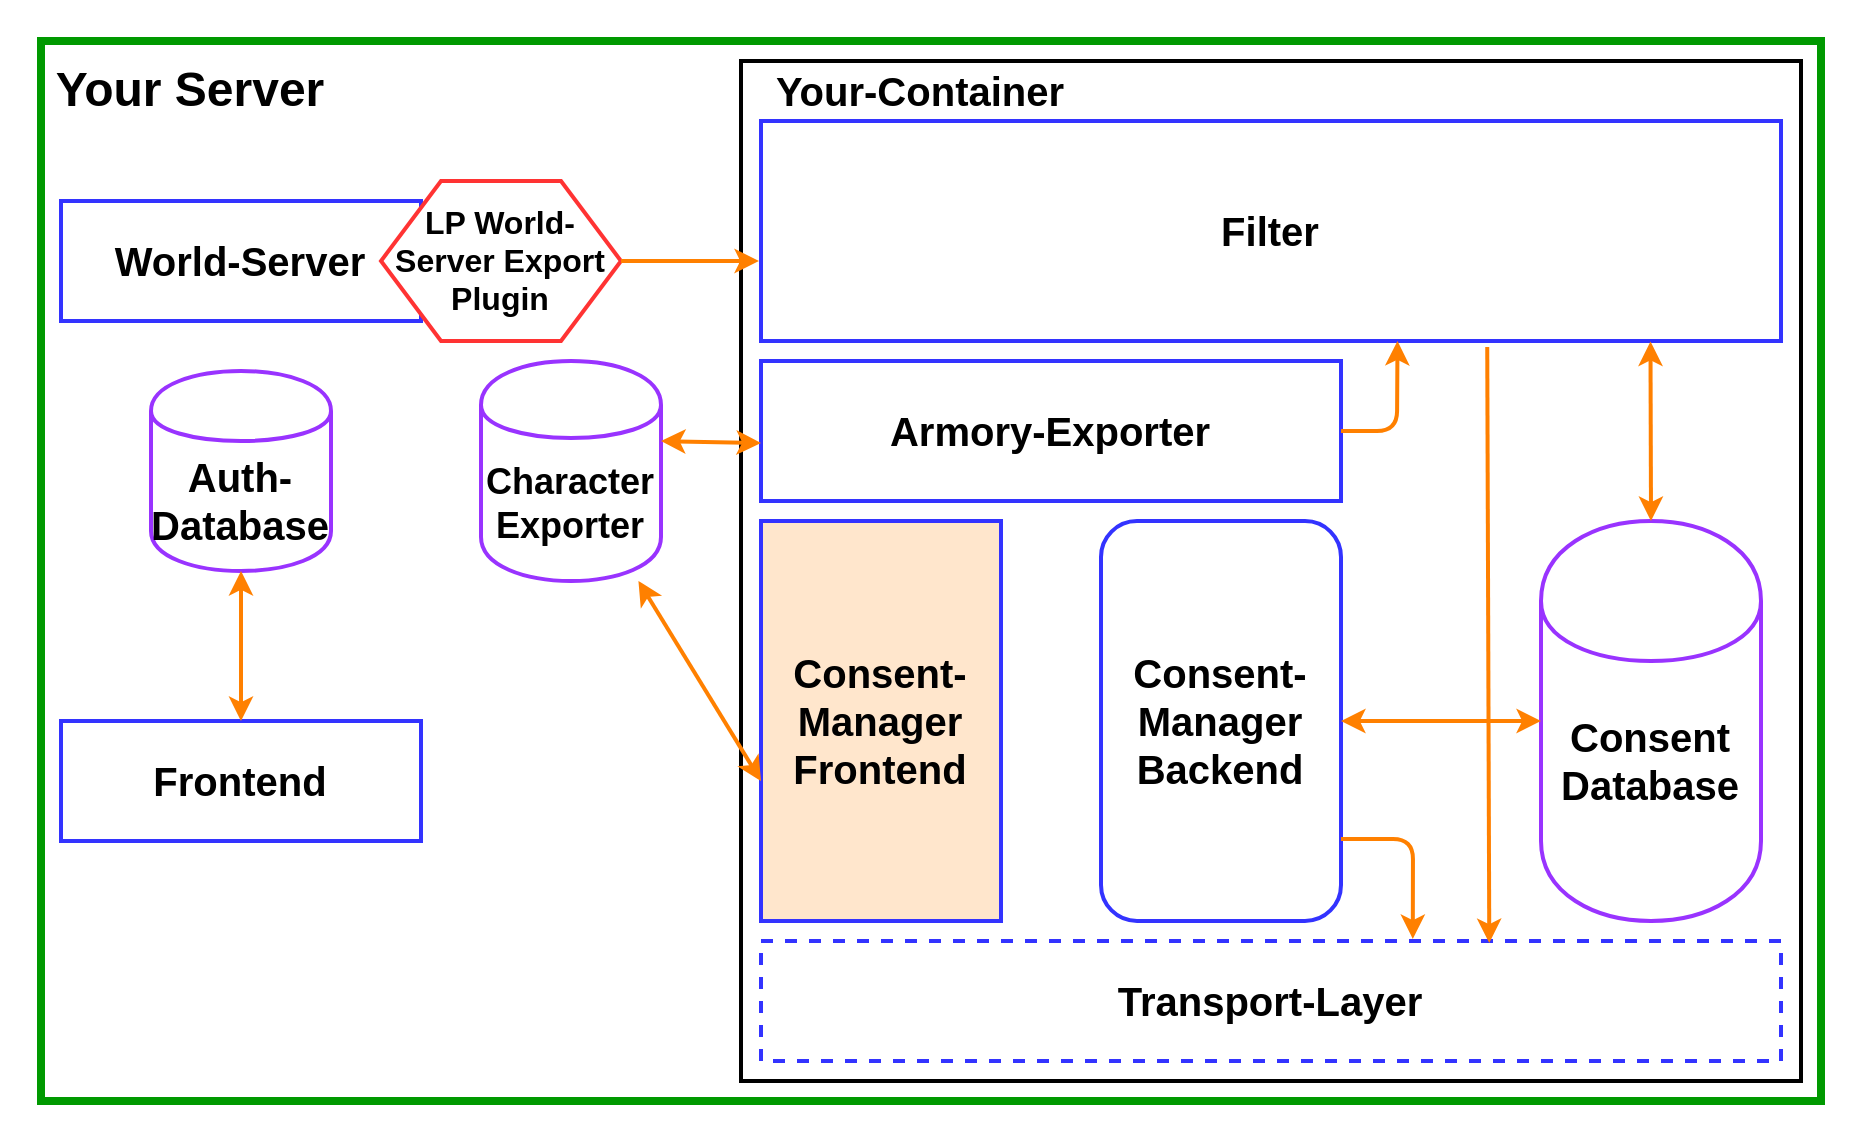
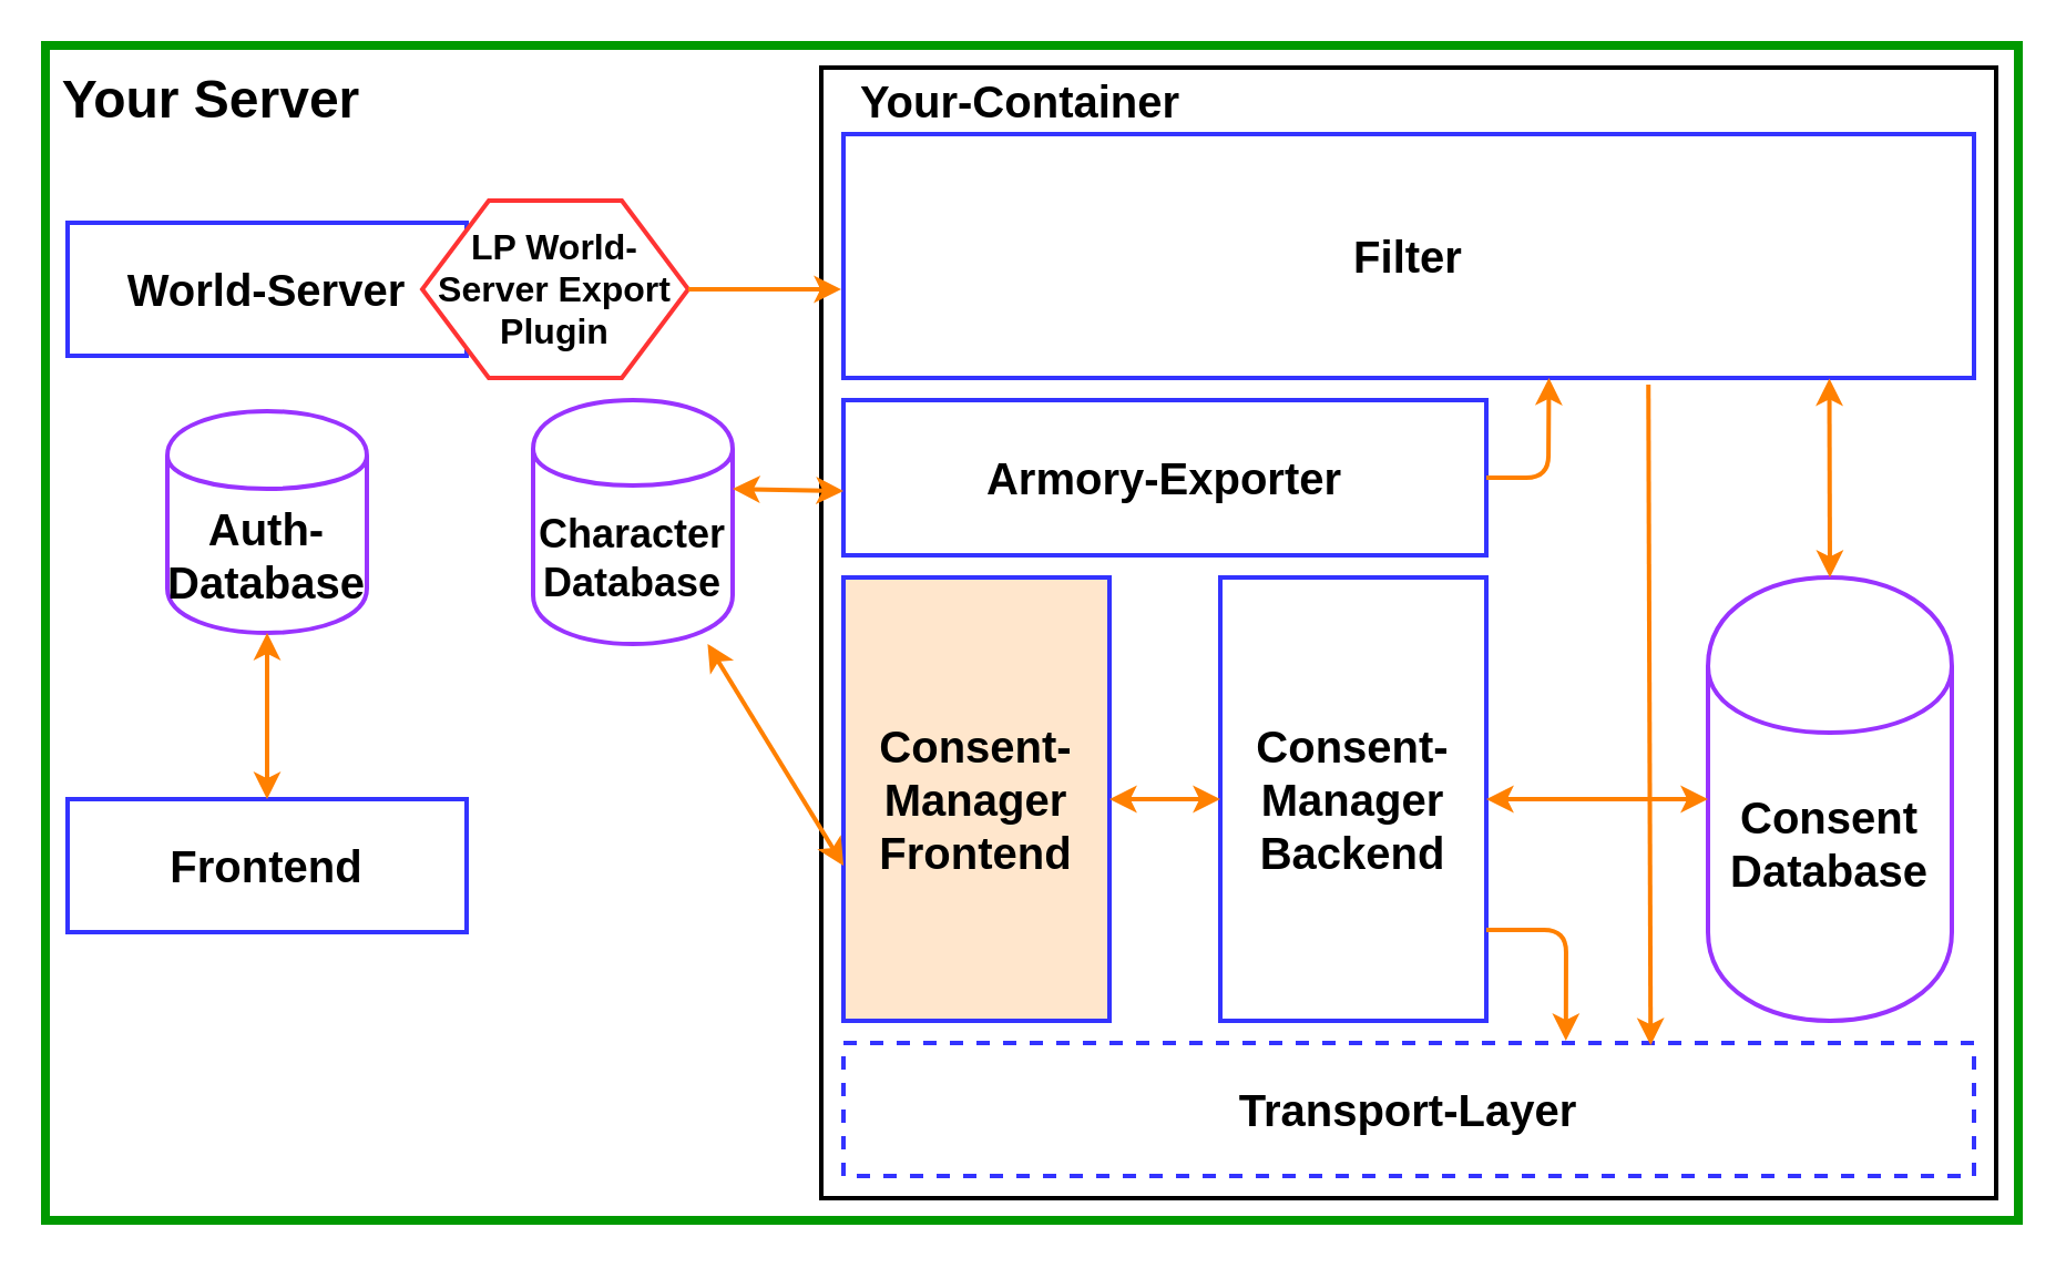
  <mxCell id="0" />
  <mxCell id="1" parent="0" />
  <mxCell id="2" value="" style="rounded=0;whiteSpace=wrap;html=1;strokeColor=#009900;strokeWidth=4;fillColor=#ffffff;" vertex="1" parent="1"><mxGeometry x="20" y="20" width="890" height="530" as="geometry" /></mxCell>
  <mxCell id="3" value="&lt;b&gt;&lt;font style=&quot;font-size: 20px&quot;&gt;World-Server&lt;/font&gt;&lt;/b&gt;" style="rounded=0;whiteSpace=wrap;html=1;strokeColor=#3333FF;strokeWidth=2;" vertex="1" parent="1"><mxGeometry x="30" y="100" width="180" height="60" as="geometry" /></mxCell>
  <mxCell id="4" value="&lt;font style=&quot;font-size: 16px&quot;&gt;&lt;b&gt;LP World-Server Export Plugin&lt;br&gt;&lt;/b&gt;&lt;/font&gt;" style="shape=hexagon;perimeter=hexagonPerimeter2;whiteSpace=wrap;html=1;strokeColor=#FF3333;strokeWidth=2;" vertex="1" parent="1"><mxGeometry x="190" y="90" width="120" height="80" as="geometry" /></mxCell>
  <mxCell id="5" value="&lt;font style=&quot;font-size: 20px&quot;&gt;&lt;b&gt;Frontend&lt;/b&gt;&lt;/font&gt;" style="rounded=0;whiteSpace=wrap;html=1;strokeColor=#3333FF;strokeWidth=2;" vertex="1" parent="1"><mxGeometry x="30" y="360" width="180" height="60" as="geometry" /></mxCell>
  <mxCell id="6" value="&lt;font style=&quot;font-size: 20px&quot;&gt;&lt;b&gt;Auth-Database&lt;/b&gt;&lt;/font&gt;" style="shape=cylinder;whiteSpace=wrap;html=1;boundedLbl=1;backgroundOutline=1;strokeColor=#9933FF;strokeWidth=2;" vertex="1" parent="1"><mxGeometry x="75" y="185" width="90" height="100" as="geometry" /></mxCell>
  <mxCell id="7" value="" style="endArrow=classic;startArrow=classic;html=1;entryX=0.5;entryY=1;entryDx=0;entryDy=0;strokeColor=#FF8000;strokeWidth=2;" edge="1" parent="1" source="5" target="6"><mxGeometry width="50" height="50" relative="1" as="geometry"><mxPoint x="30" y="490" as="sourcePoint" /><mxPoint x="80" y="440" as="targetPoint" /></mxGeometry></mxCell>
  <mxCell id="8" value="" style="rounded=0;whiteSpace=wrap;html=1;fillColor=none;align=left;strokeColor=#000000;strokeWidth=2;" vertex="1" parent="1"><mxGeometry x="370" y="30" width="530" height="510" as="geometry" /></mxCell>
  <mxCell id="9" value="&lt;font style=&quot;font-size: 20px&quot;&gt;&lt;b&gt;Your-Container&lt;br&gt;&lt;/b&gt;&lt;/font&gt;" style="text;html=1;strokeColor=none;fillColor=none;align=center;verticalAlign=middle;whiteSpace=wrap;rounded=0;" vertex="1" parent="1"><mxGeometry x="370" y="30" width="180" height="30" as="geometry" /></mxCell>
  <mxCell id="10" value="&lt;font style=&quot;font-size: 20px&quot;&gt;&lt;b&gt;Transport-Layer&lt;/b&gt;&lt;/font&gt;" style="rounded=0;whiteSpace=wrap;html=1;strokeColor=#3333FF;strokeWidth=2;fillColor=#ffffff;dashed=1;" vertex="1" parent="1"><mxGeometry x="380" y="470" width="510" height="60" as="geometry" /></mxCell>
  <mxCell id="11" value="&lt;font style=&quot;font-size: 20px&quot;&gt;&lt;b&gt;Consent-Manager Frontend&lt;br&gt;&lt;/b&gt;&lt;/font&gt;" style="rounded=0;whiteSpace=wrap;html=1;strokeColor=#3333FF;strokeWidth=2;fillColor=#ffe6cc;" vertex="1" parent="1"><mxGeometry x="380" y="260" width="120" height="200" as="geometry" /></mxCell>
  <mxCell id="12" value="&lt;font style=&quot;font-size: 20px&quot;&gt;&lt;b&gt;Filter&lt;/b&gt;&lt;/font&gt;" style="rounded=0;whiteSpace=wrap;html=1;strokeColor=#3333FF;strokeWidth=2;fillColor=#ffffff;" vertex="1" parent="1"><mxGeometry x="380" y="60" width="510" height="110" as="geometry" /></mxCell>
  <mxCell id="13" value="&lt;div style=&quot;font-size: 20px&quot;&gt;&lt;font style=&quot;font-size: 20px&quot;&gt;&lt;b&gt;Armory-Exporter&lt;/b&gt;&lt;/font&gt;&lt;/div&gt;" style="rounded=0;whiteSpace=wrap;html=1;strokeColor=#3333FF;strokeWidth=2;fillColor=#ffffff;" vertex="1" parent="1"><mxGeometry x="380" y="180" width="290" height="70" as="geometry" /></mxCell>
  <mxCell id="14" value="&lt;font style=&quot;font-size: 20px&quot;&gt;&lt;b&gt;Consent Database&lt;br&gt;&lt;/b&gt;&lt;/font&gt;" style="shape=cylinder;whiteSpace=wrap;html=1;boundedLbl=1;backgroundOutline=1;strokeColor=#9933FF;strokeWidth=2;fillColor=#ffffff;" vertex="1" parent="1"><mxGeometry x="770" y="260" width="110" height="200" as="geometry" /></mxCell>
- <mxCell id="15" value="&lt;font style=&quot;font-size: 20px&quot;&gt;&lt;b&gt;Consent-Manager Backend&lt;br&gt;&lt;/b&gt;&lt;/font&gt;" style="whiteSpace=wrap;html=1;strokeColor=#3333FF;strokeWidth=2;fillColor=#ffffff;rounded=1;" vertex="1" parent="1"><mxGeometry x="550" y="260" width="120" height="200" as="geometry" /></mxCell>
+ <mxCell id="15" value="&lt;font style=&quot;font-size: 20px&quot;&gt;&lt;b&gt;Consent-Manager Backend&lt;br&gt;&lt;/b&gt;&lt;/font&gt;" style="rounded=0;whiteSpace=wrap;html=1;strokeColor=#3333FF;strokeWidth=2;fillColor=#ffffff;" vertex="1" parent="1"><mxGeometry x="550" y="260" width="120" height="200" as="geometry" /></mxCell>
  <mxCell id="16" value="" style="endArrow=classic;startArrow=classic;html=1;exitX=0;exitY=0.65;exitDx=0;exitDy=0;exitPerimeter=0;strokeColor=#FF8000;strokeWidth=2;" edge="1" parent="1" source="11" target="25"><mxGeometry width="50" height="50" relative="1" as="geometry"><mxPoint x="30" y="610" as="sourcePoint" /><mxPoint x="80" y="560" as="targetPoint" /></mxGeometry></mxCell>
+ <mxCell id="17" value="" style="endArrow=classic;startArrow=classic;html=1;entryX=0;entryY=0.5;entryDx=0;entryDy=0;exitX=1;exitY=0.5;exitDx=0;exitDy=0;strokeWidth=2;strokeColor=#FF8000;" edge="1" parent="1" source="11" target="15"><mxGeometry width="50" height="50" relative="1" as="geometry"><mxPoint x="30" y="610" as="sourcePoint" /><mxPoint x="80" y="560" as="targetPoint" /></mxGeometry></mxCell>
  <mxCell id="18" value="" style="endArrow=classic;html=1;exitX=1;exitY=0.5;exitDx=0;exitDy=0;entryX=0.624;entryY=1;entryDx=0;entryDy=0;entryPerimeter=0;strokeColor=#FF8000;strokeWidth=2;" edge="1" parent="1" source="13" target="12"><mxGeometry width="50" height="50" relative="1" as="geometry"><mxPoint x="30" y="610" as="sourcePoint" /><mxPoint x="80" y="560" as="targetPoint" /><Array as="points"><mxPoint x="698" y="215" /></Array></mxGeometry></mxCell>
  <mxCell id="19" value="" style="endArrow=classic;html=1;strokeColor=#FF8000;strokeWidth=2;exitX=0.712;exitY=1.027;exitDx=0;exitDy=0;entryX=0.714;entryY=0.017;entryDx=0;entryDy=0;exitPerimeter=0;entryPerimeter=0;" edge="1" parent="1" source="12" target="10"><mxGeometry width="50" height="50" relative="1" as="geometry"><mxPoint x="30" y="610" as="sourcePoint" /><mxPoint x="80" y="560" as="targetPoint" /></mxGeometry></mxCell>
  <mxCell id="20" value="" style="endArrow=classic;startArrow=classic;html=1;strokeColor=#FF8000;strokeWidth=2;entryX=1;entryY=0.5;entryDx=0;entryDy=0;" edge="1" parent="1" target="15"><mxGeometry width="50" height="50" relative="1" as="geometry"><mxPoint x="770" y="360" as="sourcePoint" /><mxPoint x="80" y="560" as="targetPoint" /></mxGeometry></mxCell>
  <mxCell id="21" value="" style="endArrow=classic;startArrow=classic;html=1;strokeColor=#FF8000;strokeWidth=2;entryX=0.5;entryY=0;entryDx=0;entryDy=0;exitX=0.858;exitY=0.275;exitDx=0;exitDy=0;exitPerimeter=0;" edge="1" parent="1" source="8" target="14"><mxGeometry width="50" height="50" relative="1" as="geometry"><mxPoint x="30" y="610" as="sourcePoint" /><mxPoint x="80" y="560" as="targetPoint" /></mxGeometry></mxCell>
  <mxCell id="22" value="" style="endArrow=classic;html=1;strokeColor=#FF8000;strokeWidth=2;exitX=1;exitY=0.795;exitDx=0;exitDy=0;exitPerimeter=0;entryX=0.639;entryY=-0.017;entryDx=0;entryDy=0;entryPerimeter=0;" edge="1" parent="1" source="15" target="10"><mxGeometry width="50" height="50" relative="1" as="geometry"><mxPoint x="30" y="610" as="sourcePoint" /><mxPoint x="80" y="560" as="targetPoint" /><Array as="points"><mxPoint x="706" y="419" /></Array></mxGeometry></mxCell>
  <mxCell id="23" value="&lt;div align=&quot;center&quot;&gt;&lt;font style=&quot;font-size: 24px&quot;&gt;&lt;b&gt;Your Server&lt;/b&gt;&lt;/font&gt;&lt;br&gt;&lt;/div&gt;" style="text;html=1;strokeColor=none;fillColor=none;align=center;verticalAlign=middle;whiteSpace=wrap;rounded=0;" vertex="1" parent="1"><mxGeometry x="20" y="20" width="150" height="50" as="geometry" /></mxCell>
  <mxCell id="24" value="" style="endArrow=classic;html=1;strokeColor=#FF8000;strokeWidth=2;exitX=1;exitY=0.5;exitDx=0;exitDy=0;" edge="1" parent="1" source="4"><mxGeometry width="50" height="50" relative="1" as="geometry"><mxPoint x="20" y="710" as="sourcePoint" /><mxPoint x="379" y="130" as="targetPoint" /></mxGeometry></mxCell>
- <mxCell id="25" value="&lt;font style=&quot;font-size: 18px&quot;&gt;&lt;b&gt;Character Exporter&lt;br&gt;&lt;/b&gt;&lt;/font&gt;" style="shape=cylinder;whiteSpace=wrap;html=1;boundedLbl=1;backgroundOutline=1;strokeColor=#9933FF;strokeWidth=2;fillColor=#ffffff;" vertex="1" parent="1"><mxGeometry x="240" y="180" width="90" height="110" as="geometry" /></mxCell>
+ <mxCell id="25" value="&lt;font style=&quot;font-size: 18px&quot;&gt;&lt;b&gt;Character Database&lt;br&gt;&lt;/b&gt;&lt;/font&gt;" style="shape=cylinder;whiteSpace=wrap;html=1;boundedLbl=1;backgroundOutline=1;strokeColor=#9933FF;strokeWidth=2;fillColor=#ffffff;" vertex="1" parent="1"><mxGeometry x="240" y="180" width="90" height="110" as="geometry" /></mxCell>
  <mxCell id="26" value="" style="endArrow=classic;startArrow=classic;html=1;strokeColor=#FF8000;strokeWidth=2;exitX=0;exitY=0.5;exitDx=0;exitDy=0;entryX=1;entryY=0.364;entryDx=0;entryDy=0;entryPerimeter=0;" edge="1" parent="1" target="25"><mxGeometry width="50" height="50" relative="1" as="geometry"><mxPoint x="380" y="221" as="sourcePoint" /><mxPoint x="330" y="215" as="targetPoint" /></mxGeometry></mxCell>
